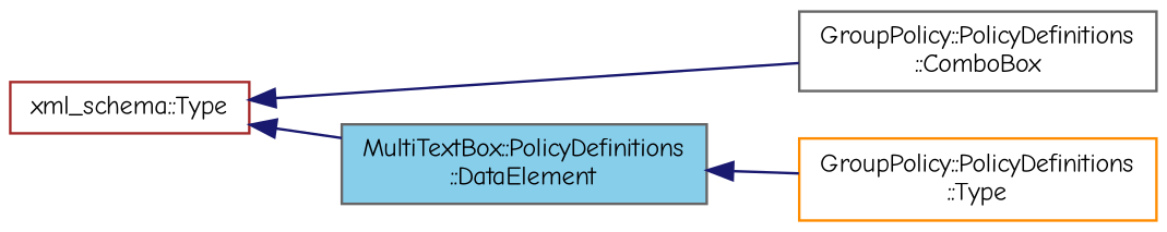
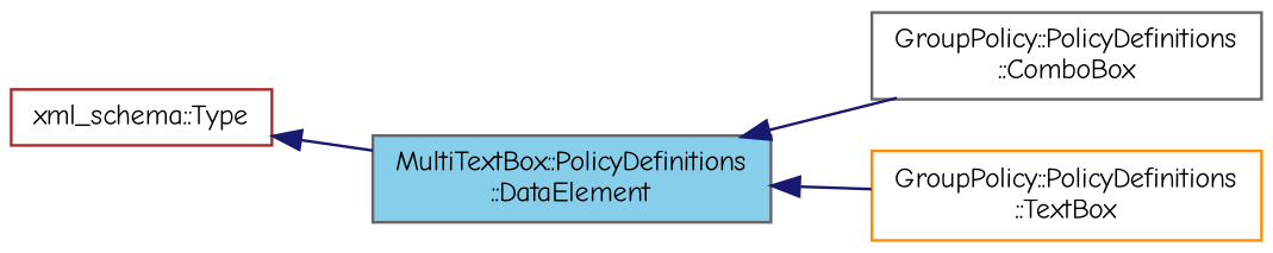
  digraph {
    fontname="Comic Neue"
    rankdir=LR
    node [color=gray40 fillcolor=white fontname="Comic Neue" fontsize=10 shape=record style=filled]
    edge [color=midnightblue dir=back fontname="Comic Neue" fontsize=10 labelfontname=Helvetica labelfontsize=10 style=solid]
    n1 [fillcolor=skyblue fontcolor=black height=0.2 label="MultiTextBox::PolicyDefinitions\l::DataElement" width=0.4]
    n2 [height=0.2 label="GroupPolicy::PolicyDefinitions\l::ComboBox" width=0.4]
-   n3 [color=darkorange height=0.2 label="GroupPolicy::PolicyDefinitions\l::Type" width=0.4]
+   n3 [color=darkorange height=0.2 label="GroupPolicy::PolicyDefinitions\l::TextBox" width=0.4]
    n4 [color=brown height=0.2 label="xml_schema::Type" width=0.4]
-   n4 -> n2
+   n1 -> n2
    n1 -> n3
    n4 -> n1
  }
